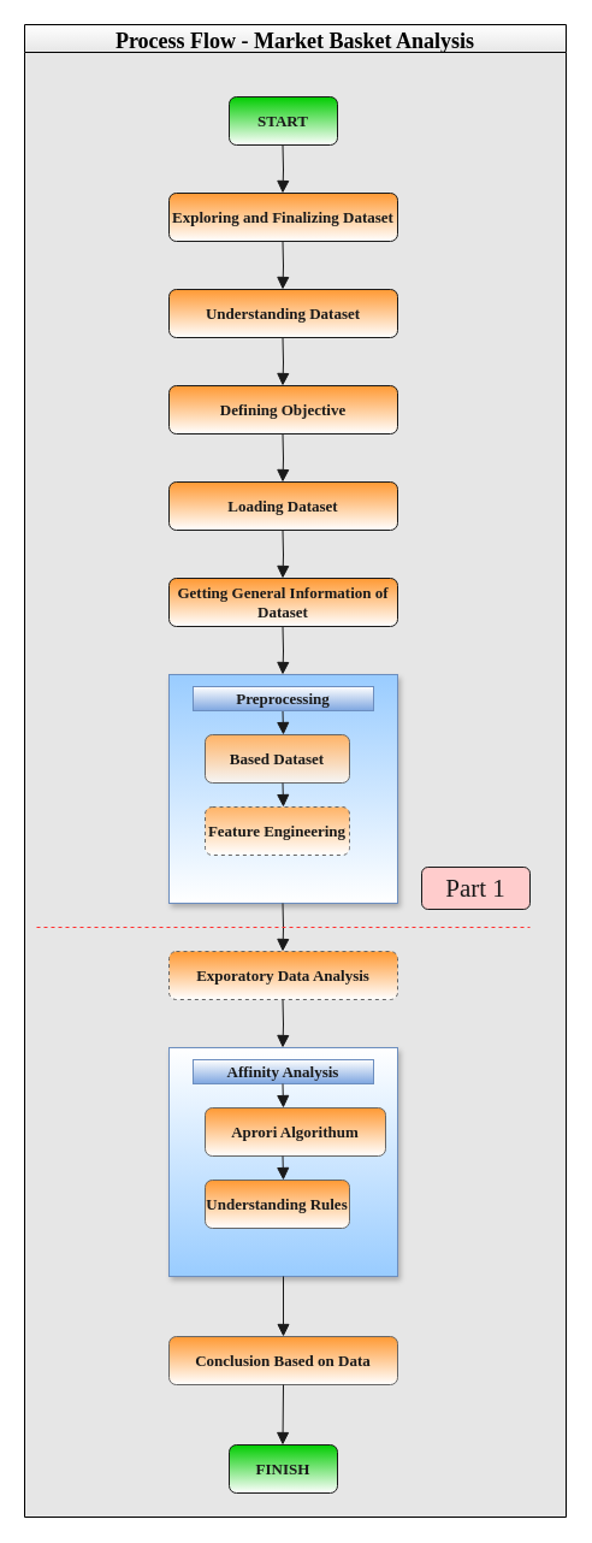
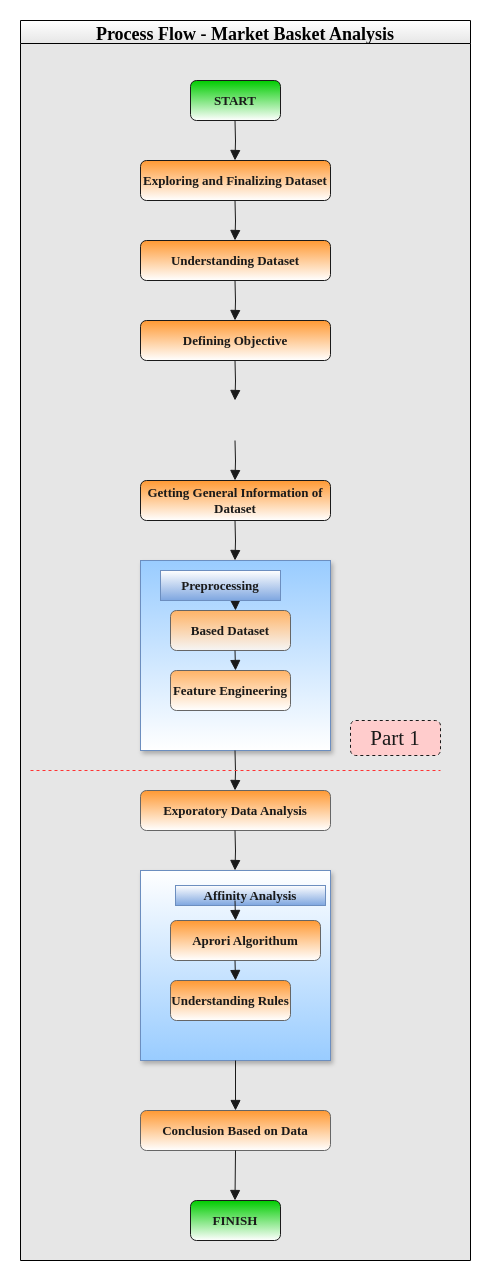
  <mxCell id="0" />
  <mxCell id="1" parent="0" />
  <mxCell id="2" value="" style="group" vertex="1" connectable="0" parent="1"><mxGeometry x="20" y="20" width="450" height="1240" as="geometry" /></mxCell>
  <mxCell id="3" value="Process Flow - Market Basket Analysis" style="swimlane;fontFamily=Comic Sans MS;fontSize=18;labelBackgroundColor=none;gradientColor=#E6E6E6;swimlaneFillColor=#E6E6E6;" parent="2" vertex="1"><mxGeometry width="450" height="1240" as="geometry" /></mxCell>
- <mxCell id="4" value="Part 1" style="rounded=1;whiteSpace=wrap;html=1;labelBackgroundColor=none;fontFamily=Lucida Console;fontSize=21;fontColor=#1A1A1A;strokeColor=#1A1A1A;fillColor=#FFCCCC;gradientColor=none;gradientDirection=north;" parent="3" vertex="1"><mxGeometry x="330" y="700" width="90" height="35" as="geometry" /></mxCell>
+ <mxCell id="4" value="Part 1" style="rounded=1;whiteSpace=wrap;html=1;labelBackgroundColor=none;fontFamily=Lucida Console;fontSize=21;fontColor=#1A1A1A;strokeColor=#1A1A1A;fillColor=#FFCCCC;gradientColor=none;gradientDirection=north;dashed=1;" parent="3" vertex="1"><mxGeometry x="330" y="700" width="90" height="35" as="geometry" /></mxCell>
  <mxCell id="5" value="" style="whiteSpace=wrap;html=1;aspect=fixed;shadow=1;glass=0;sketch=0;fillColor=#99CCFF;strokeColor=#6c8ebf;gradientColor=#FFFFFF;gradientDirection=south;fontFamily=Comic Sans MS;fontStyle=1;fontColor=#1A1A1A;fontSize=13;" parent="2" vertex="1"><mxGeometry x="120" y="540" width="190" height="190" as="geometry" /></mxCell>
  <mxCell id="6" value="Based Dataset" style="rounded=1;whiteSpace=wrap;html=1;fontSize=13;glass=0;strokeWidth=1;shadow=0;fillColor=#f5f5f5;fontColor=#1A1A1A;strokeColor=#666666;gradientColor=#FFB366;gradientDirection=north;fontFamily=Comic Sans MS;fontStyle=1" parent="2" vertex="1"><mxGeometry x="150" y="590" width="120" height="40" as="geometry" /></mxCell>
- <mxCell id="7" value="Feature Engineering" style="rounded=1;whiteSpace=wrap;html=1;fontSize=13;glass=0;strokeWidth=1;shadow=0;fillColor=#FFFFFF;fontColor=#1A1A1A;strokeColor=#666666;gradientColor=#FFB366;gradientDirection=north;fontFamily=Comic Sans MS;fontStyle=1;dashed=1;" parent="2" vertex="1"><mxGeometry x="150" y="650" width="120" height="40" as="geometry" /></mxCell>
- <mxCell id="8" value="Exporatory Data Analysis" style="rounded=1;whiteSpace=wrap;html=1;fontSize=13;glass=0;strokeWidth=1;shadow=0;fillColor=#FFFFFF;fontColor=#1A1A1A;strokeColor=#666666;gradientColor=#FF9933;gradientDirection=north;fontFamily=Comic Sans MS;fontStyle=1;dashed=1;" parent="2" vertex="1"><mxGeometry x="120" y="770" width="190" height="40" as="geometry" /></mxCell>
+ <mxCell id="7" value="Feature Engineering" style="rounded=1;whiteSpace=wrap;html=1;fontSize=13;glass=0;strokeWidth=1;shadow=0;fillColor=#FFFFFF;fontColor=#1A1A1A;strokeColor=#666666;gradientColor=#FFB366;gradientDirection=north;fontFamily=Comic Sans MS;fontStyle=1" parent="2" vertex="1"><mxGeometry x="150" y="650" width="120" height="40" as="geometry" /></mxCell>
+ <mxCell id="8" value="Exporatory Data Analysis" style="rounded=1;whiteSpace=wrap;html=1;fontSize=13;glass=0;strokeWidth=1;shadow=0;fillColor=#FFFFFF;fontColor=#1A1A1A;strokeColor=#666666;gradientColor=#FF9933;gradientDirection=north;fontFamily=Comic Sans MS;fontStyle=1" parent="2" vertex="1"><mxGeometry x="120" y="770" width="190" height="40" as="geometry" /></mxCell>
  <mxCell id="9" value="" style="rounded=0;html=1;jettySize=auto;orthogonalLoop=1;fontSize=13;endArrow=block;endFill=1;endSize=8;strokeWidth=1;shadow=0;labelBackgroundColor=none;edgeStyle=orthogonalEdgeStyle;fillColor=#60a917;strokeColor=#1A1A1A;fontFamily=Comic Sans MS;fontStyle=1;fontColor=#1A1A1A;" parent="2" edge="1"><mxGeometry relative="1" as="geometry"><mxPoint x="214.5" y="810" as="sourcePoint" /><mxPoint x="214.5" y="850" as="targetPoint" /></mxGeometry></mxCell>
  <mxCell id="10" value="" style="rounded=0;html=1;jettySize=auto;orthogonalLoop=1;fontSize=13;endArrow=block;endFill=1;endSize=8;strokeWidth=1;shadow=0;labelBackgroundColor=none;edgeStyle=orthogonalEdgeStyle;fillColor=#60a917;strokeColor=#1A1A1A;fontFamily=Comic Sans MS;fontStyle=1;fontColor=#1A1A1A;" parent="2" edge="1"><mxGeometry relative="1" as="geometry"><mxPoint x="214.5" y="730" as="sourcePoint" /><mxPoint x="214.5" y="770" as="targetPoint" /></mxGeometry></mxCell>
  <mxCell id="11" value="" style="whiteSpace=wrap;html=1;aspect=fixed;shadow=1;glass=0;sketch=0;fillColor=#FFFFFF;strokeColor=#6c8ebf;gradientColor=#99CCFF;fontFamily=Comic Sans MS;fontStyle=1;fontColor=#1A1A1A;fontSize=13;" parent="2" vertex="1"><mxGeometry x="120" y="850" width="190" height="190" as="geometry" /></mxCell>
  <mxCell id="12" value="Aprori Algorithum" style="rounded=1;whiteSpace=wrap;html=1;fontSize=13;glass=0;strokeWidth=1;shadow=0;fillColor=#FFFFFF;fontColor=#1A1A1A;strokeColor=#666666;gradientColor=#FF9933;gradientDirection=north;fontFamily=Comic Sans MS;fontStyle=1" parent="2" vertex="1"><mxGeometry x="150" y="900" width="150" height="40" as="geometry" /></mxCell>
  <mxCell id="13" value="Understanding Rules" style="rounded=1;whiteSpace=wrap;html=1;fontSize=13;glass=0;strokeWidth=1;shadow=0;fillColor=#FFFFFF;fontColor=#1A1A1A;strokeColor=#666666;gradientColor=#FF9933;gradientDirection=north;fontFamily=Comic Sans MS;fontStyle=1" parent="2" vertex="1"><mxGeometry x="150" y="960" width="120" height="40" as="geometry" /></mxCell>
- <mxCell id="14" value="&lt;span style=&quot;font-size: 13px;&quot;&gt;&lt;font style=&quot;font-size: 13px;&quot;&gt;Affinity Analysis&lt;/font&gt;&lt;/span&gt;" style="rounded=0;whiteSpace=wrap;html=1;fillColor=#FFFFFF;gradientColor=#7ea6e0;strokeColor=#6c8ebf;fontFamily=Comic Sans MS;fontStyle=1;fontColor=#1A1A1A;fontSize=13;" parent="2" vertex="1"><mxGeometry x="140" y="860" width="150" height="20" as="geometry" /></mxCell>
+ <mxCell id="14" value="&lt;span style=&quot;font-size: 13px;&quot;&gt;&lt;font style=&quot;font-size: 13px;&quot;&gt;Affinity Analysis&lt;/font&gt;&lt;/span&gt;" style="rounded=0;whiteSpace=wrap;html=1;fillColor=#FFFFFF;gradientColor=#7ea6e0;strokeColor=#6c8ebf;fontFamily=Comic Sans MS;fontStyle=1;fontColor=#1A1A1A;fontSize=13;" parent="2" vertex="1"><mxGeometry x="155" y="865" width="150" height="20" as="geometry" /></mxCell>
  <mxCell id="15" value="" style="rounded=0;html=1;jettySize=auto;orthogonalLoop=1;fontSize=13;endArrow=block;endFill=1;endSize=8;strokeWidth=1;shadow=0;labelBackgroundColor=none;edgeStyle=orthogonalEdgeStyle;fillColor=#60a917;strokeColor=#1A1A1A;fontFamily=Comic Sans MS;fontStyle=1;fontColor=#1A1A1A;" parent="2" edge="1"><mxGeometry relative="1" as="geometry"><mxPoint x="214.5" y="880" as="sourcePoint" /><mxPoint x="215" y="900" as="targetPoint" /></mxGeometry></mxCell>
  <mxCell id="16" value="" style="rounded=0;html=1;jettySize=auto;orthogonalLoop=1;fontSize=13;endArrow=block;endFill=1;endSize=8;strokeWidth=1;shadow=0;labelBackgroundColor=none;edgeStyle=orthogonalEdgeStyle;fillColor=#60a917;strokeColor=#1A1A1A;fontFamily=Comic Sans MS;fontStyle=1;fontColor=#1A1A1A;" parent="2" edge="1"><mxGeometry relative="1" as="geometry"><mxPoint x="214.5" y="940" as="sourcePoint" /><mxPoint x="215" y="960" as="targetPoint" /></mxGeometry></mxCell>
  <mxCell id="17" value="" style="rounded=0;html=1;jettySize=auto;orthogonalLoop=1;fontSize=13;endArrow=block;endFill=1;endSize=8;strokeWidth=1;shadow=0;labelBackgroundColor=none;edgeStyle=orthogonalEdgeStyle;fillColor=#60a917;strokeColor=#1A1A1A;fontFamily=Comic Sans MS;fontStyle=1;fontColor=#1A1A1A;" parent="2" edge="1"><mxGeometry relative="1" as="geometry"><mxPoint x="214.5" y="630" as="sourcePoint" /><mxPoint x="215" y="650" as="targetPoint" /></mxGeometry></mxCell>
  <mxCell id="18" value="Conclusion Based on Data" style="rounded=1;whiteSpace=wrap;html=1;fontSize=13;glass=0;strokeWidth=1;shadow=0;fillColor=#FFFFFF;fontColor=#1A1A1A;strokeColor=#666666;gradientColor=#FF9933;gradientDirection=north;fontFamily=Comic Sans MS;fontStyle=1" parent="2" vertex="1"><mxGeometry x="120" y="1090" width="190" height="40" as="geometry" /></mxCell>
  <mxCell id="19" value="" style="rounded=0;html=1;jettySize=auto;orthogonalLoop=1;fontSize=13;endArrow=block;endFill=1;endSize=8;strokeWidth=1;shadow=0;labelBackgroundColor=none;edgeStyle=orthogonalEdgeStyle;fillColor=#60a917;strokeColor=#1A1A1A;exitX=0.5;exitY=1;exitDx=0;exitDy=0;entryX=0.5;entryY=0;entryDx=0;entryDy=0;fontFamily=Comic Sans MS;fontStyle=1;fontColor=#1A1A1A;" parent="2" source="11" target="18" edge="1"><mxGeometry relative="1" as="geometry"><mxPoint x="214.5" y="1050" as="sourcePoint" /><mxPoint x="214.5" y="1090" as="targetPoint" /></mxGeometry></mxCell>
  <mxCell id="20" value="FINISH" style="rounded=1;whiteSpace=wrap;html=1;fontSize=13;glass=0;strokeWidth=1;shadow=0;fillColor=default;strokeColor=#1A1A1A;gradientColor=#00CC00;gradientDirection=north;fontStyle=1;fontFamily=Comic Sans MS;fontColor=#1A1A1A;" parent="2" vertex="1"><mxGeometry x="170" y="1180" width="90" height="40" as="geometry" /></mxCell>
  <mxCell id="21" value="" style="rounded=0;html=1;jettySize=auto;orthogonalLoop=1;fontSize=13;endArrow=block;endFill=1;endSize=8;strokeWidth=1;shadow=0;labelBackgroundColor=none;edgeStyle=orthogonalEdgeStyle;fillColor=#60a917;strokeColor=#1A1A1A;exitX=0.5;exitY=1;exitDx=0;exitDy=0;fontFamily=Comic Sans MS;fontStyle=1;fontColor=#1A1A1A;" parent="2" source="18" edge="1"><mxGeometry relative="1" as="geometry"><mxPoint x="214.5" y="1140" as="sourcePoint" /><mxPoint x="214.5" y="1180" as="targetPoint" /></mxGeometry></mxCell>
  <mxCell id="22" value="" style="endArrow=none;dashed=1;html=1;rounded=0;fontFamily=Comic Sans MS;fontSize=15;fontColor=#1A1A1A;strokeColor=#FF3333;" parent="2" edge="1"><mxGeometry width="50" height="50" relative="1" as="geometry"><mxPoint x="10" y="750" as="sourcePoint" /><mxPoint x="420" y="750" as="targetPoint" /></mxGeometry></mxCell>
  <mxCell id="23" value="" style="group" vertex="1" connectable="0" parent="2"><mxGeometry x="120" y="60" width="190" height="530" as="geometry" /></mxCell>
  <mxCell id="24" value="" style="rounded=0;html=1;jettySize=auto;orthogonalLoop=1;fontSize=13;endArrow=block;endFill=1;endSize=8;strokeWidth=1;shadow=0;labelBackgroundColor=none;edgeStyle=orthogonalEdgeStyle;fillColor=#60a917;strokeColor=#1A1A1A;fontFamily=Comic Sans MS;fontStyle=1;fontColor=#1A1A1A;" parent="23" edge="1"><mxGeometry relative="1" as="geometry"><mxPoint x="94.5" y="120" as="sourcePoint" /><mxPoint x="94.5" y="160" as="targetPoint" /></mxGeometry></mxCell>
  <mxCell id="25" value="Exploring and Finalizing Dataset" style="rounded=1;whiteSpace=wrap;html=1;fontSize=13;glass=0;strokeWidth=1;shadow=0;fillColor=default;strokeColor=#1A1A1A;gradientColor=#FF9933;gradientDirection=north;fontStyle=1;fontFamily=Comic Sans MS;fontColor=#1A1A1A;" parent="23" vertex="1"><mxGeometry y="80" width="190" height="40" as="geometry" /></mxCell>
  <mxCell id="26" value="Understanding Dataset" style="rounded=1;whiteSpace=wrap;html=1;fontSize=13;glass=0;strokeWidth=1;shadow=0;fillColor=#FFFFFF;fontColor=#1A1A1A;strokeColor=#1A1A1A;gradientColor=#FF9933;gradientDirection=north;fontStyle=1;fontFamily=Comic Sans MS;verticalAlign=middle;" parent="23" vertex="1"><mxGeometry y="160" width="190" height="40" as="geometry" /></mxCell>
  <mxCell id="27" value="Defining Objective" style="rounded=1;whiteSpace=wrap;html=1;fontSize=13;glass=0;strokeWidth=1;shadow=0;fillColor=#FFFFFF;strokeColor=#1A1A1A;gradientColor=#FF9933;gradientDirection=north;fontFamily=Comic Sans MS;fontStyle=1;verticalAlign=middle;fontColor=#1A1A1A;" parent="23" vertex="1"><mxGeometry y="240" width="190" height="40" as="geometry" /></mxCell>
- <mxCell id="28" value="Loading Dataset" style="rounded=1;whiteSpace=wrap;html=1;fontSize=13;glass=0;strokeWidth=1;shadow=0;fillColor=#FFFFFF;fontColor=#1A1A1A;strokeColor=#1A1A1A;gradientColor=#FF9933;gradientDirection=north;fontStyle=1;fontFamily=Comic Sans MS;verticalAlign=middle;" parent="23" vertex="1"><mxGeometry y="320" width="190" height="40" as="geometry" /></mxCell>
  <mxCell id="29" value="Getting General Information of Dataset" style="rounded=1;whiteSpace=wrap;html=1;fontSize=13;glass=0;strokeWidth=1;shadow=0;fillColor=#FFFFFF;fontColor=#1A1A1A;strokeColor=#1A1A1A;gradientColor=#FF9933;gradientDirection=north;fontFamily=Comic Sans MS;fontStyle=1;verticalAlign=middle;" parent="23" vertex="1"><mxGeometry y="400" width="190" height="40" as="geometry" /></mxCell>
  <mxCell id="30" value="" style="rounded=0;html=1;jettySize=auto;orthogonalLoop=1;fontSize=13;endArrow=block;endFill=1;endSize=8;strokeWidth=1;shadow=0;labelBackgroundColor=none;edgeStyle=orthogonalEdgeStyle;fillColor=#60a917;strokeColor=#1A1A1A;fontFamily=Comic Sans MS;fontStyle=1;verticalAlign=middle;fontColor=#1A1A1A;" parent="23" edge="1"><mxGeometry relative="1" as="geometry"><mxPoint x="94.5" y="200" as="sourcePoint" /><mxPoint x="94.5" y="240" as="targetPoint" /></mxGeometry></mxCell>
  <mxCell id="31" value="" style="rounded=0;html=1;jettySize=auto;orthogonalLoop=1;fontSize=13;endArrow=block;endFill=1;endSize=8;strokeWidth=1;shadow=0;labelBackgroundColor=none;edgeStyle=orthogonalEdgeStyle;fillColor=#60a917;strokeColor=#1A1A1A;fontFamily=Comic Sans MS;fontStyle=1;verticalAlign=middle;fontColor=#1A1A1A;" parent="23" edge="1"><mxGeometry relative="1" as="geometry"><mxPoint x="94.5" y="280" as="sourcePoint" /><mxPoint x="94.5" y="320" as="targetPoint" /></mxGeometry></mxCell>
  <mxCell id="32" value="" style="rounded=0;html=1;jettySize=auto;orthogonalLoop=1;fontSize=13;endArrow=block;endFill=1;endSize=8;strokeWidth=1;shadow=0;labelBackgroundColor=none;edgeStyle=orthogonalEdgeStyle;fillColor=#60a917;strokeColor=#1A1A1A;fontFamily=Comic Sans MS;fontStyle=1;verticalAlign=middle;fontColor=#1A1A1A;" parent="23" edge="1"><mxGeometry relative="1" as="geometry"><mxPoint x="94.5" y="360" as="sourcePoint" /><mxPoint x="94.5" y="400" as="targetPoint" /></mxGeometry></mxCell>
  <mxCell id="33" value="" style="rounded=0;html=1;jettySize=auto;orthogonalLoop=1;fontSize=13;endArrow=block;endFill=1;endSize=8;strokeWidth=1;shadow=0;labelBackgroundColor=none;edgeStyle=orthogonalEdgeStyle;fillColor=#60a917;strokeColor=#1A1A1A;fontFamily=Comic Sans MS;fontStyle=1;fontColor=#1A1A1A;" parent="23" edge="1"><mxGeometry relative="1" as="geometry"><mxPoint x="94.5" y="510" as="sourcePoint" /><mxPoint x="95" y="530" as="targetPoint" /></mxGeometry></mxCell>
  <mxCell id="34" value="" style="rounded=0;html=1;jettySize=auto;orthogonalLoop=1;fontSize=13;endArrow=block;endFill=1;endSize=8;strokeWidth=1;shadow=0;labelBackgroundColor=none;edgeStyle=orthogonalEdgeStyle;fillColor=#60a917;strokeColor=#1A1A1A;fontFamily=Comic Sans MS;fontStyle=1;fontColor=#1A1A1A;" parent="23" edge="1"><mxGeometry relative="1" as="geometry"><mxPoint x="94.5" y="440" as="sourcePoint" /><mxPoint x="94.5" y="480" as="targetPoint" /></mxGeometry></mxCell>
- <mxCell id="35" value="&lt;span style=&quot;font-size: 13px;&quot;&gt;&lt;font style=&quot;font-size: 13px;&quot;&gt;Preprocessing&lt;/font&gt;&lt;/span&gt;" style="rounded=0;whiteSpace=wrap;html=1;fillColor=#FFFFFF;gradientColor=#7ea6e0;strokeColor=#6c8ebf;fontFamily=Comic Sans MS;fontStyle=1;fontColor=#1A1A1A;fontSize=13;" parent="23" vertex="1"><mxGeometry x="20" y="490" width="150" height="20" as="geometry" /></mxCell>
+ <mxCell id="35" value="&lt;span style=&quot;font-size: 13px;&quot;&gt;&lt;font style=&quot;font-size: 13px;&quot;&gt;Preprocessing&lt;/font&gt;&lt;/span&gt;" style="rounded=0;whiteSpace=wrap;html=1;fillColor=#FFFFFF;gradientColor=#7ea6e0;strokeColor=#6c8ebf;fontFamily=Comic Sans MS;fontStyle=1;fontColor=#1A1A1A;fontSize=13;" parent="23" vertex="1"><mxGeometry x="20" y="490" width="120" height="30" as="geometry" /></mxCell>
  <mxCell id="36" value="START" style="rounded=1;whiteSpace=wrap;html=1;fontSize=13;glass=0;strokeWidth=1;shadow=0;fillColor=default;strokeColor=#1A1A1A;gradientColor=#00CC00;gradientDirection=north;fontStyle=1;fontFamily=Comic Sans MS;fontColor=#1A1A1A;" parent="23" vertex="1"><mxGeometry x="50" width="90" height="40" as="geometry" /></mxCell>
  <mxCell id="37" value="" style="rounded=0;html=1;jettySize=auto;orthogonalLoop=1;fontSize=13;endArrow=block;endFill=1;endSize=8;strokeWidth=1;shadow=0;labelBackgroundColor=none;edgeStyle=orthogonalEdgeStyle;fillColor=#60a917;strokeColor=#1A1A1A;fontFamily=Comic Sans MS;fontStyle=1;fontColor=#1A1A1A;" parent="23" edge="1"><mxGeometry relative="1" as="geometry"><mxPoint x="94.5" y="40" as="sourcePoint" /><mxPoint x="94.5" y="80" as="targetPoint" /></mxGeometry></mxCell>
